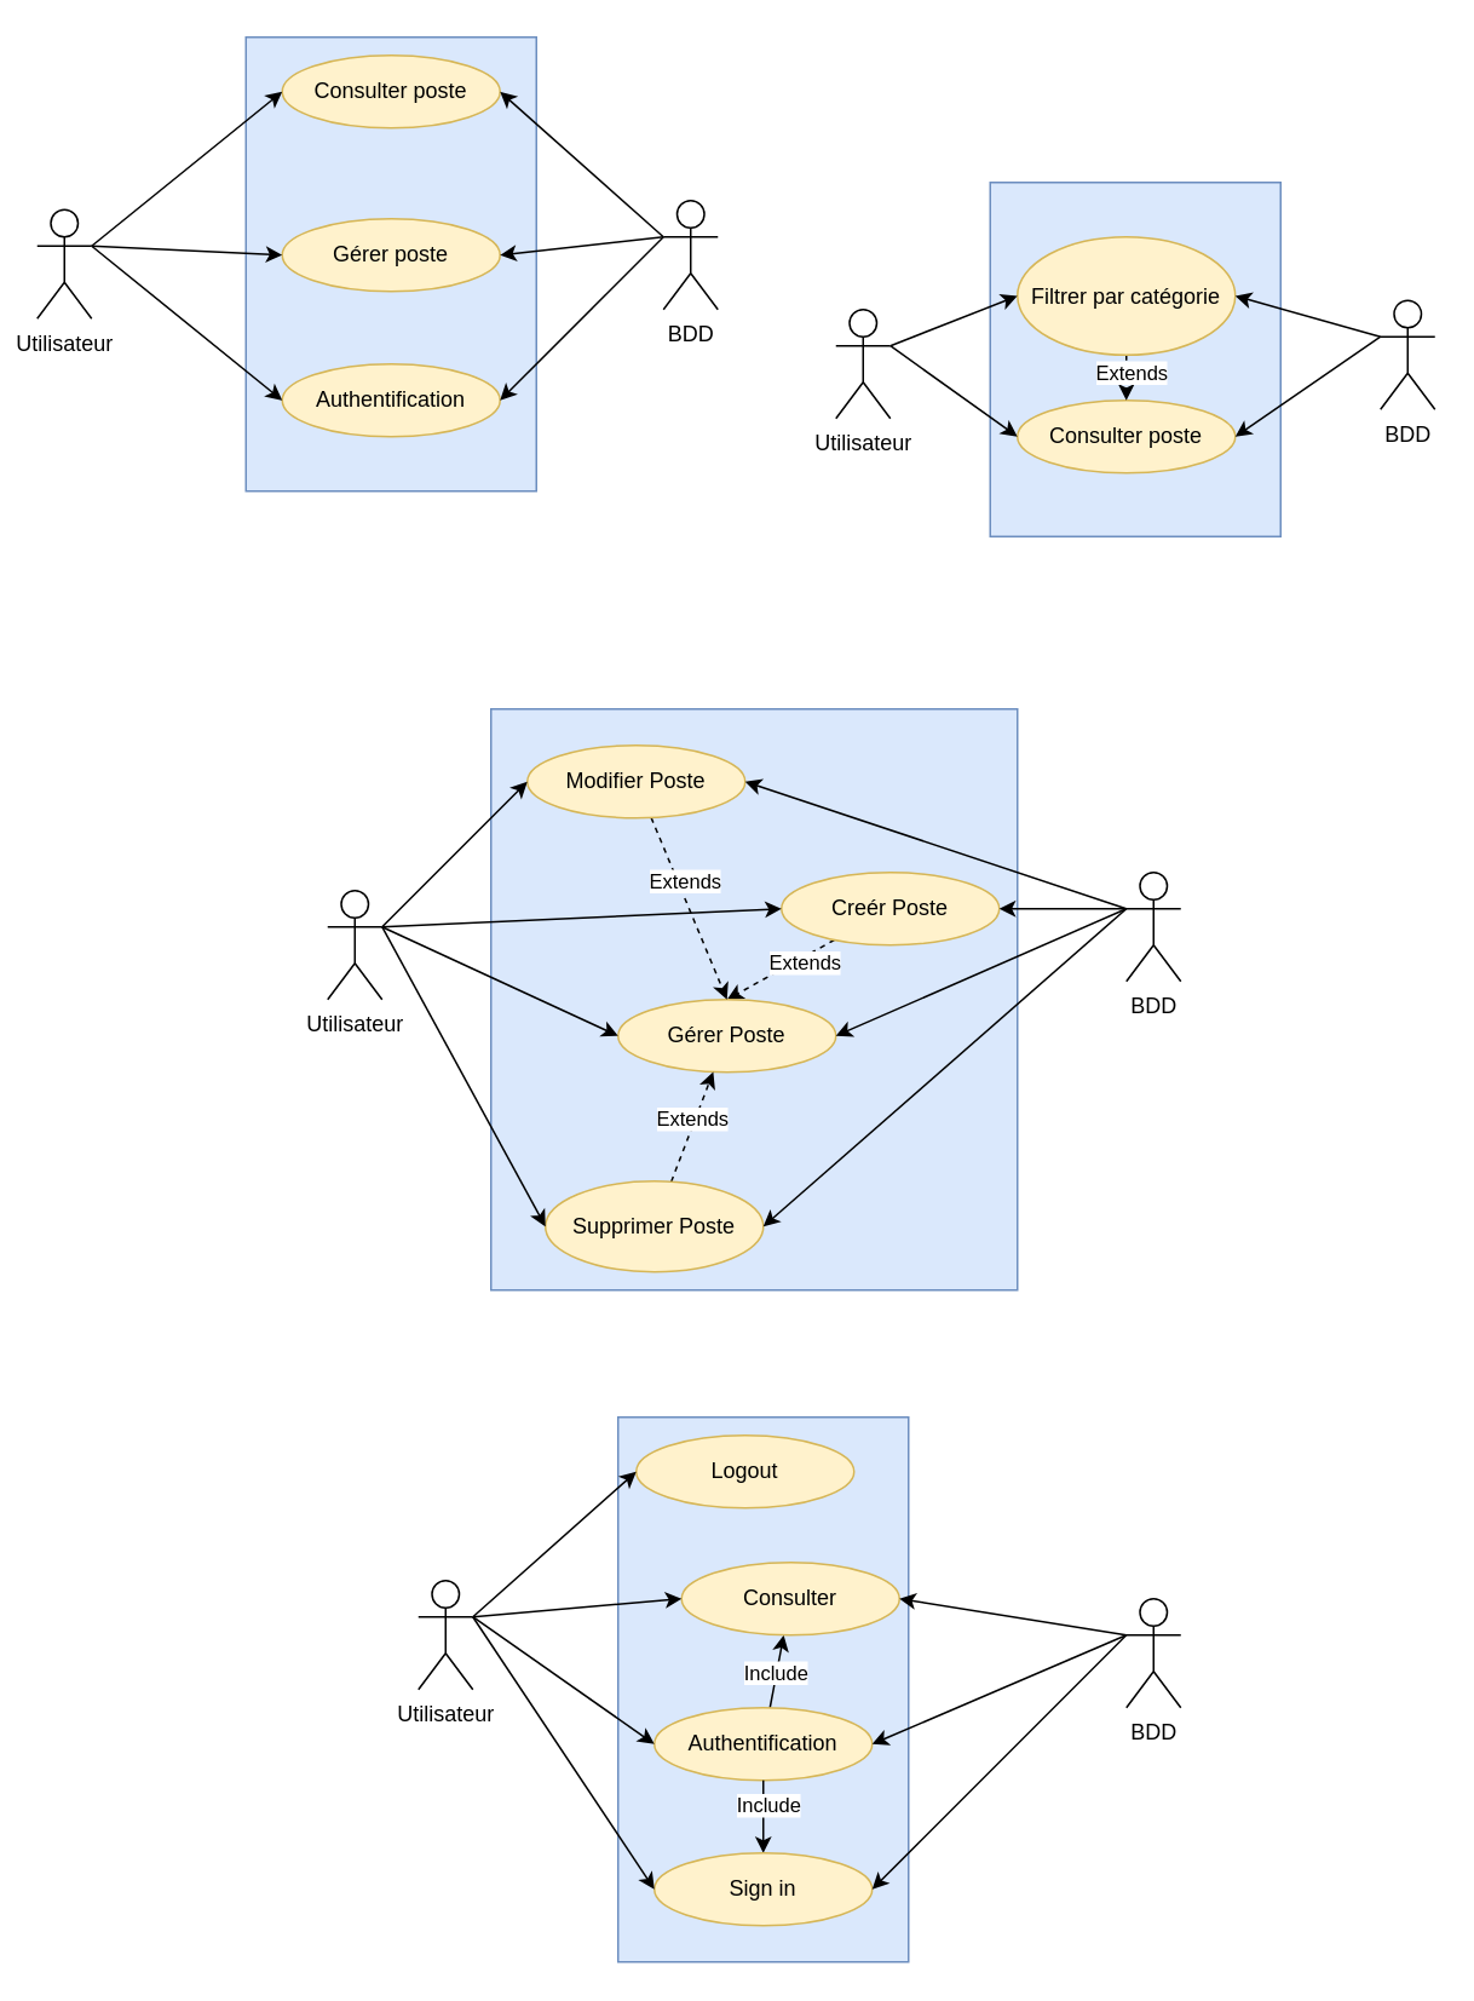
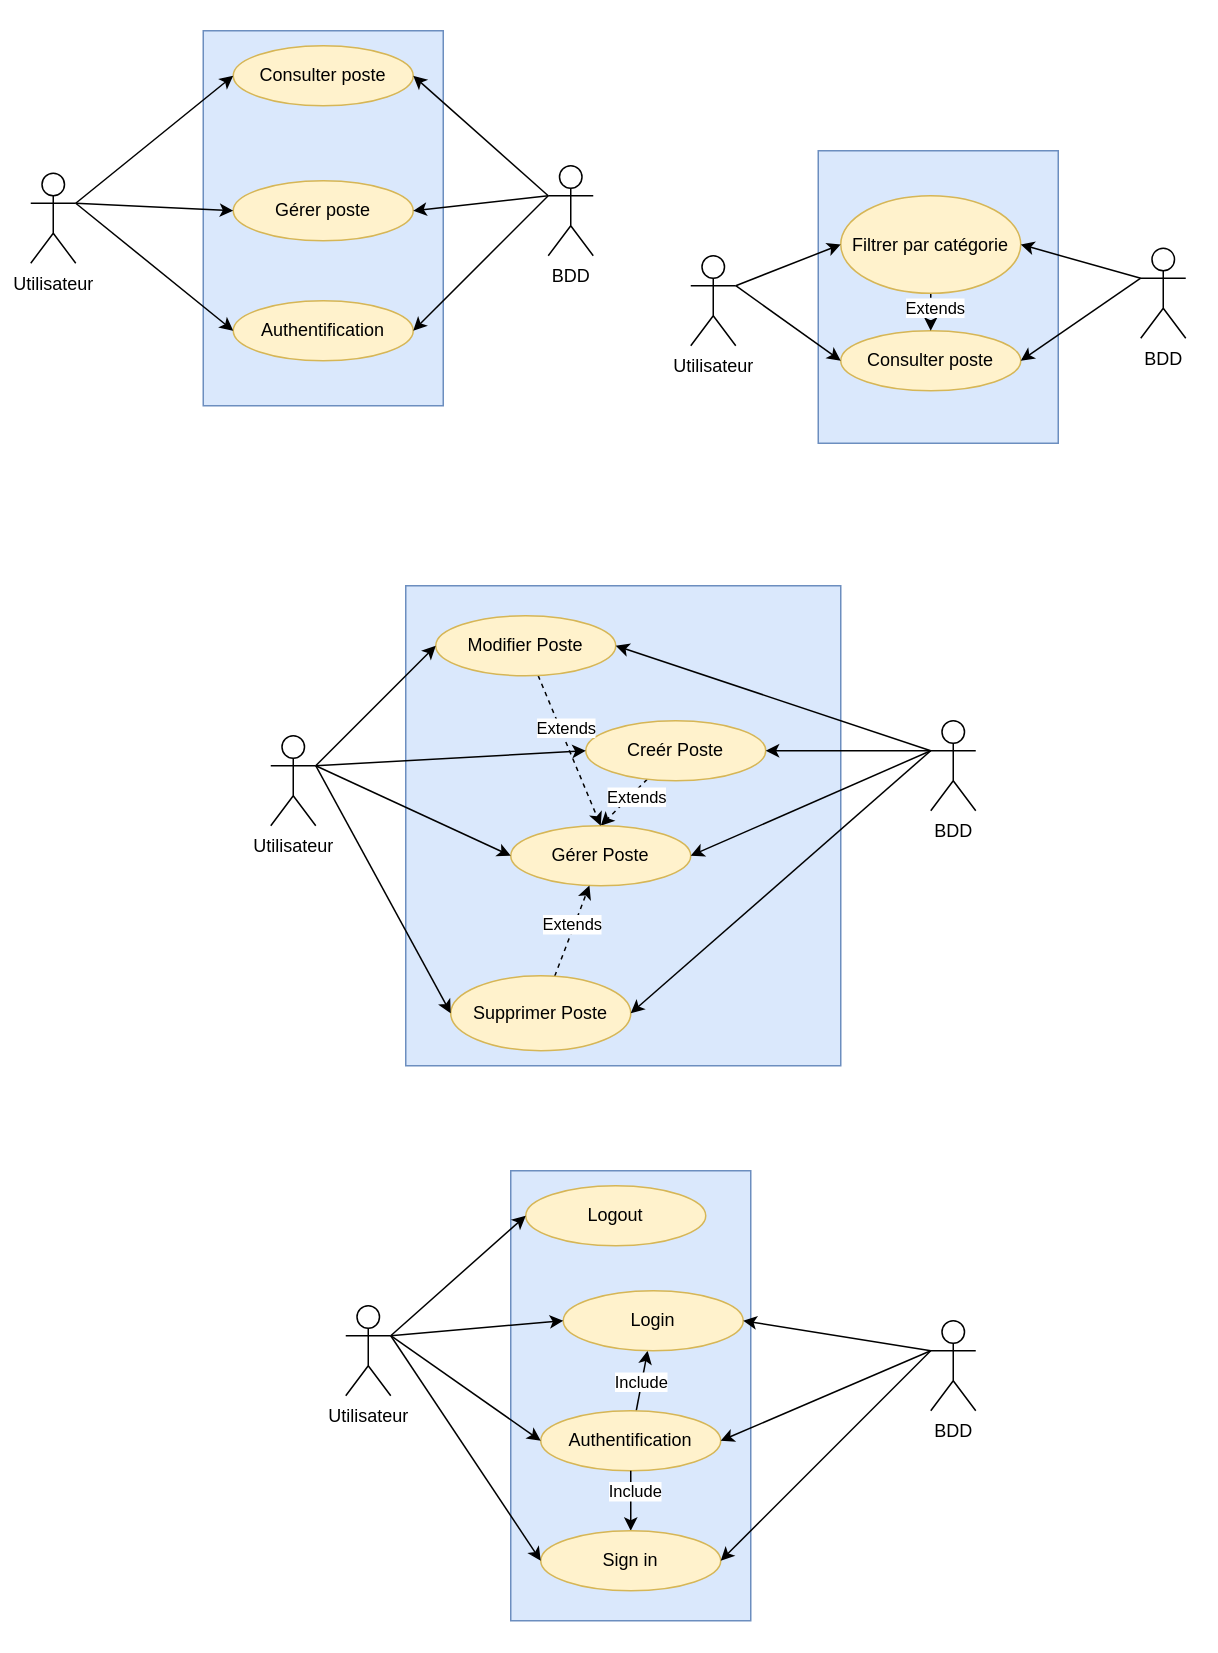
  <mxCell id="0" />
  <mxCell id="1" parent="0" />
  <mxCell id="2" value="" style="rounded=0;whiteSpace=wrap;html=1;fillColor=#dae8fc;strokeColor=#6c8ebf;" vertex="1" parent="1"><mxGeometry x="135" y="20" width="160" height="250" as="geometry" /></mxCell>
  <mxCell id="3" value="Consulter poste" style="ellipse;whiteSpace=wrap;html=1;fillColor=#fff2cc;strokeColor=#d6b656;" vertex="1" parent="1"><mxGeometry x="155" y="30" width="120" height="40" as="geometry" /></mxCell>
  <mxCell id="4" value="Gérer poste" style="ellipse;whiteSpace=wrap;html=1;fillColor=#fff2cc;strokeColor=#d6b656;" vertex="1" parent="1"><mxGeometry x="155" y="120" width="120" height="40" as="geometry" /></mxCell>
  <mxCell id="5" value="Authentification" style="ellipse;whiteSpace=wrap;html=1;fillColor=#fff2cc;strokeColor=#d6b656;" vertex="1" parent="1"><mxGeometry x="155" y="200" width="120" height="40" as="geometry" /></mxCell>
  <mxCell id="6" style="edgeStyle=none;html=1;exitX=1;exitY=0.333;exitDx=0;exitDy=0;exitPerimeter=0;entryX=0;entryY=0.5;entryDx=0;entryDy=0;" edge="1" parent="1" source="7" target="3"><mxGeometry relative="1" as="geometry" /></mxCell>
  <mxCell id="7" value="Utilisateur" style="shape=umlActor;verticalLabelPosition=bottom;verticalAlign=top;html=1;outlineConnect=0;" vertex="1" parent="1"><mxGeometry x="20" y="115" width="30" height="60" as="geometry" /></mxCell>
  <mxCell id="8" style="edgeStyle=none;html=1;exitX=1;exitY=0.333;exitDx=0;exitDy=0;exitPerimeter=0;entryX=0;entryY=0.5;entryDx=0;entryDy=0;" edge="1" parent="1" source="7" target="4"><mxGeometry relative="1" as="geometry" /></mxCell>
  <mxCell id="9" style="edgeStyle=none;html=1;exitX=1;exitY=0.333;exitDx=0;exitDy=0;exitPerimeter=0;entryX=0;entryY=0.5;entryDx=0;entryDy=0;" edge="1" parent="1" source="7" target="5"><mxGeometry relative="1" as="geometry" /></mxCell>
  <mxCell id="10" style="edgeStyle=none;html=1;entryX=1;entryY=0.5;entryDx=0;entryDy=0;exitX=0;exitY=0.333;exitDx=0;exitDy=0;exitPerimeter=0;" edge="1" parent="1" source="11" target="3"><mxGeometry relative="1" as="geometry" /></mxCell>
  <mxCell id="11" value="BDD" style="shape=umlActor;verticalLabelPosition=bottom;verticalAlign=top;html=1;outlineConnect=0;" vertex="1" parent="1"><mxGeometry x="365" y="110" width="30" height="60" as="geometry" /></mxCell>
  <mxCell id="12" style="edgeStyle=none;html=1;entryX=1;entryY=0.5;entryDx=0;entryDy=0;exitX=0;exitY=0.333;exitDx=0;exitDy=0;exitPerimeter=0;" edge="1" parent="1" source="11" target="4"><mxGeometry relative="1" as="geometry" /></mxCell>
  <mxCell id="13" style="edgeStyle=none;html=1;entryX=1;entryY=0.5;entryDx=0;entryDy=0;exitX=0;exitY=0.333;exitDx=0;exitDy=0;exitPerimeter=0;" edge="1" parent="1" source="11" target="5"><mxGeometry relative="1" as="geometry" /></mxCell>
  <mxCell id="14" value="" style="rounded=0;whiteSpace=wrap;html=1;fillColor=#dae8fc;strokeColor=#6c8ebf;" vertex="1" parent="1"><mxGeometry x="340" y="780" width="160" height="300" as="geometry" /></mxCell>
  <mxCell id="15" value="" style="edgeStyle=none;html=1;" edge="1" parent="1" source="18" target="17"><mxGeometry relative="1" as="geometry" /></mxCell>
  <mxCell id="16" value="Include" style="edgeLabel;html=1;align=center;verticalAlign=middle;resizable=0;points=[];" vertex="1" connectable="0" parent="15"><mxGeometry y="1" relative="1" as="geometry"><mxPoint as="offset" /></mxGeometry></mxCell>
- <mxCell id="17" value="Consulter" style="ellipse;whiteSpace=wrap;html=1;fillColor=#fff2cc;strokeColor=#d6b656;" vertex="1" parent="1"><mxGeometry x="375" y="860" width="120" height="40" as="geometry" /></mxCell>
+ <mxCell id="17" value="Login" style="ellipse;whiteSpace=wrap;html=1;fillColor=#fff2cc;strokeColor=#d6b656;" vertex="1" parent="1"><mxGeometry x="375" y="860" width="120" height="40" as="geometry" /></mxCell>
  <mxCell id="18" value="Authentification" style="ellipse;whiteSpace=wrap;html=1;fillColor=#fff2cc;strokeColor=#d6b656;" vertex="1" parent="1"><mxGeometry x="360" y="940" width="120" height="40" as="geometry" /></mxCell>
  <mxCell id="19" style="edgeStyle=none;html=1;exitX=1;exitY=0.333;exitDx=0;exitDy=0;exitPerimeter=0;entryX=0;entryY=0.5;entryDx=0;entryDy=0;" edge="1" source="20" target="17" parent="1"><mxGeometry relative="1" as="geometry" /></mxCell>
  <mxCell id="20" value="Utilisateur" style="shape=umlActor;verticalLabelPosition=bottom;verticalAlign=top;html=1;outlineConnect=0;" vertex="1" parent="1"><mxGeometry x="230" y="870" width="30" height="60" as="geometry" /></mxCell>
  <mxCell id="21" style="edgeStyle=none;html=1;exitX=1;exitY=0.333;exitDx=0;exitDy=0;exitPerimeter=0;entryX=0;entryY=0.5;entryDx=0;entryDy=0;" edge="1" source="20" target="18" parent="1"><mxGeometry relative="1" as="geometry" /></mxCell>
  <mxCell id="22" style="edgeStyle=none;html=1;entryX=1;entryY=0.5;entryDx=0;entryDy=0;exitX=0;exitY=0.333;exitDx=0;exitDy=0;exitPerimeter=0;" edge="1" source="23" target="17" parent="1"><mxGeometry relative="1" as="geometry" /></mxCell>
  <mxCell id="23" value="BDD" style="shape=umlActor;verticalLabelPosition=bottom;verticalAlign=top;html=1;outlineConnect=0;" vertex="1" parent="1"><mxGeometry x="620" y="880" width="30" height="60" as="geometry" /></mxCell>
  <mxCell id="24" style="edgeStyle=none;html=1;entryX=1;entryY=0.5;entryDx=0;entryDy=0;exitX=0;exitY=0.333;exitDx=0;exitDy=0;exitPerimeter=0;" edge="1" source="23" target="18" parent="1"><mxGeometry relative="1" as="geometry" /></mxCell>
  <mxCell id="25" value="Utilisateur" style="shape=umlActor;verticalLabelPosition=bottom;verticalAlign=top;html=1;outlineConnect=0;" vertex="1" parent="1"><mxGeometry x="180" y="490" width="30" height="60" as="geometry" /></mxCell>
  <mxCell id="26" value="BDD" style="shape=umlActor;verticalLabelPosition=bottom;verticalAlign=top;html=1;outlineConnect=0;" vertex="1" parent="1"><mxGeometry x="620" y="480" width="30" height="60" as="geometry" /></mxCell>
  <mxCell id="27" value="" style="rounded=0;whiteSpace=wrap;html=1;fillColor=#dae8fc;strokeColor=#6c8ebf;" vertex="1" parent="1"><mxGeometry x="270" y="390" width="290" height="320" as="geometry" /></mxCell>
  <mxCell id="28" style="edgeStyle=none;html=1;entryX=0.5;entryY=0;entryDx=0;entryDy=0;dashed=1;" edge="1" parent="1" source="30" target="31"><mxGeometry relative="1" as="geometry" /></mxCell>
  <mxCell id="29" value="Extends" style="edgeLabel;html=1;align=center;verticalAlign=middle;resizable=0;points=[];" vertex="1" connectable="0" parent="28"><mxGeometry x="-0.378" y="3" relative="1" as="geometry"><mxPoint as="offset" /></mxGeometry></mxCell>
- <mxCell id="30" value="Creér Poste" style="ellipse;whiteSpace=wrap;html=1;fillColor=#fff2cc;strokeColor=#d6b656;" vertex="1" parent="1"><mxGeometry x="430" y="480" width="120" height="40" as="geometry" /></mxCell>
+ <mxCell id="30" value="Creér Poste" style="ellipse;whiteSpace=wrap;html=1;fillColor=#fff2cc;strokeColor=#d6b656;" vertex="1" parent="1"><mxGeometry x="390" y="480" width="120" height="40" as="geometry" /></mxCell>
  <mxCell id="31" value="Gérer Poste" style="ellipse;whiteSpace=wrap;html=1;fillColor=#fff2cc;strokeColor=#d6b656;" vertex="1" parent="1"><mxGeometry x="340" y="550" width="120" height="40" as="geometry" /></mxCell>
  <mxCell id="32" style="edgeStyle=none;html=1;entryX=0.5;entryY=0;entryDx=0;entryDy=0;dashed=1;" edge="1" parent="1" source="34" target="31"><mxGeometry relative="1" as="geometry" /></mxCell>
  <mxCell id="33" value="Extends" style="edgeLabel;html=1;align=center;verticalAlign=middle;resizable=0;points=[];" vertex="1" connectable="0" parent="32"><mxGeometry x="-0.282" y="3" relative="1" as="geometry"><mxPoint as="offset" /></mxGeometry></mxCell>
  <mxCell id="34" value="Modifier Poste" style="ellipse;whiteSpace=wrap;html=1;fillColor=#fff2cc;strokeColor=#d6b656;" vertex="1" parent="1"><mxGeometry x="290" y="410" width="120" height="40" as="geometry" /></mxCell>
  <mxCell id="35" value="" style="edgeStyle=none;html=1;dashed=1;" edge="1" parent="1" source="37" target="31"><mxGeometry relative="1" as="geometry" /></mxCell>
  <mxCell id="36" value="Extends" style="edgeLabel;html=1;align=center;verticalAlign=middle;resizable=0;points=[];" vertex="1" connectable="0" parent="35"><mxGeometry x="0.143" y="2" relative="1" as="geometry"><mxPoint as="offset" /></mxGeometry></mxCell>
  <mxCell id="37" value="Supprimer Poste" style="ellipse;whiteSpace=wrap;html=1;fillColor=#fff2cc;strokeColor=#d6b656;" vertex="1" parent="1"><mxGeometry x="300" y="650" width="120" height="50" as="geometry" /></mxCell>
  <mxCell id="38" style="edgeStyle=none;html=1;entryX=0;entryY=0.5;entryDx=0;entryDy=0;exitX=1;exitY=0.333;exitDx=0;exitDy=0;exitPerimeter=0;" edge="1" parent="1" source="25" target="34"><mxGeometry relative="1" as="geometry" /></mxCell>
  <mxCell id="39" style="edgeStyle=none;html=1;entryX=0;entryY=0.5;entryDx=0;entryDy=0;exitX=1;exitY=0.333;exitDx=0;exitDy=0;exitPerimeter=0;" edge="1" parent="1" source="25" target="31"><mxGeometry relative="1" as="geometry" /></mxCell>
  <mxCell id="40" style="edgeStyle=none;html=1;entryX=0;entryY=0.5;entryDx=0;entryDy=0;exitX=1;exitY=0.333;exitDx=0;exitDy=0;exitPerimeter=0;" edge="1" parent="1" source="25" target="37"><mxGeometry relative="1" as="geometry" /></mxCell>
  <mxCell id="41" style="edgeStyle=none;html=1;entryX=0;entryY=0.5;entryDx=0;entryDy=0;exitX=1;exitY=0.333;exitDx=0;exitDy=0;exitPerimeter=0;" edge="1" parent="1" source="25" target="30"><mxGeometry relative="1" as="geometry" /></mxCell>
  <mxCell id="42" style="edgeStyle=none;html=1;exitX=0;exitY=0.333;exitDx=0;exitDy=0;exitPerimeter=0;entryX=1;entryY=0.5;entryDx=0;entryDy=0;" edge="1" parent="1" source="26" target="34"><mxGeometry relative="1" as="geometry" /></mxCell>
  <mxCell id="43" style="edgeStyle=none;html=1;exitX=0;exitY=0.333;exitDx=0;exitDy=0;exitPerimeter=0;entryX=1;entryY=0.5;entryDx=0;entryDy=0;" edge="1" parent="1" source="26" target="31"><mxGeometry relative="1" as="geometry" /></mxCell>
  <mxCell id="44" style="edgeStyle=none;html=1;exitX=0;exitY=0.333;exitDx=0;exitDy=0;exitPerimeter=0;entryX=1;entryY=0.5;entryDx=0;entryDy=0;" edge="1" parent="1" source="26" target="30"><mxGeometry relative="1" as="geometry" /></mxCell>
  <mxCell id="45" style="edgeStyle=none;html=1;exitX=0;exitY=0.333;exitDx=0;exitDy=0;exitPerimeter=0;entryX=1;entryY=0.5;entryDx=0;entryDy=0;" edge="1" parent="1" source="26" target="37"><mxGeometry relative="1" as="geometry" /></mxCell>
  <mxCell id="46" value="" style="edgeStyle=none;html=1;" edge="1" parent="1" source="18" target="48"><mxGeometry relative="1" as="geometry" /></mxCell>
  <mxCell id="47" value="Include" style="edgeLabel;html=1;align=center;verticalAlign=middle;resizable=0;points=[];" vertex="1" connectable="0" parent="46"><mxGeometry x="-0.354" y="2" relative="1" as="geometry"><mxPoint as="offset" /></mxGeometry></mxCell>
  <mxCell id="48" value="Sign in" style="ellipse;whiteSpace=wrap;html=1;fillColor=#fff2cc;strokeColor=#d6b656;" vertex="1" parent="1"><mxGeometry x="360" y="1020" width="120" height="40" as="geometry" /></mxCell>
  <mxCell id="49" style="edgeStyle=none;html=1;exitX=1;exitY=0.333;exitDx=0;exitDy=0;exitPerimeter=0;entryX=0;entryY=0.5;entryDx=0;entryDy=0;" edge="1" parent="1" source="20" target="48"><mxGeometry relative="1" as="geometry" /></mxCell>
  <mxCell id="50" style="edgeStyle=none;html=1;entryX=1;entryY=0.5;entryDx=0;entryDy=0;exitX=0;exitY=0.333;exitDx=0;exitDy=0;exitPerimeter=0;" edge="1" parent="1" source="23" target="48"><mxGeometry relative="1" as="geometry" /></mxCell>
  <mxCell id="51" value="Logout" style="ellipse;whiteSpace=wrap;html=1;fillColor=#fff2cc;strokeColor=#d6b656;" vertex="1" parent="1"><mxGeometry x="350" y="790" width="120" height="40" as="geometry" /></mxCell>
  <mxCell id="52" style="edgeStyle=none;html=1;exitX=1;exitY=0.333;exitDx=0;exitDy=0;exitPerimeter=0;entryX=0;entryY=0.5;entryDx=0;entryDy=0;" edge="1" parent="1" source="20" target="51"><mxGeometry relative="1" as="geometry" /></mxCell>
  <mxCell id="53" value="" style="rounded=0;whiteSpace=wrap;html=1;fillColor=#dae8fc;strokeColor=#6c8ebf;" vertex="1" parent="1"><mxGeometry x="545" y="100" width="160" height="195" as="geometry" /></mxCell>
  <mxCell id="54" value="Consulter poste" style="ellipse;whiteSpace=wrap;html=1;fillColor=#fff2cc;strokeColor=#d6b656;" vertex="1" parent="1"><mxGeometry x="560" y="220" width="120" height="40" as="geometry" /></mxCell>
  <mxCell id="55" value="" style="edgeStyle=none;html=1;dashed=1;" edge="1" parent="1" source="57" target="54"><mxGeometry relative="1" as="geometry" /></mxCell>
  <mxCell id="56" value="Extends" style="edgeLabel;html=1;align=center;verticalAlign=middle;resizable=0;points=[];" vertex="1" connectable="0" parent="55"><mxGeometry x="-0.308" y="2" relative="1" as="geometry"><mxPoint as="offset" /></mxGeometry></mxCell>
  <mxCell id="57" value="Filtrer par catégorie" style="ellipse;whiteSpace=wrap;html=1;fillColor=#fff2cc;strokeColor=#d6b656;" vertex="1" parent="1"><mxGeometry x="560" y="130" width="120" height="65" as="geometry" /></mxCell>
  <mxCell id="58" style="edgeStyle=none;html=1;exitX=1;exitY=0.333;exitDx=0;exitDy=0;exitPerimeter=0;entryX=0;entryY=0.5;entryDx=0;entryDy=0;" edge="1" source="59" target="54" parent="1"><mxGeometry relative="1" as="geometry" /></mxCell>
  <mxCell id="59" value="Utilisateur" style="shape=umlActor;verticalLabelPosition=bottom;verticalAlign=top;html=1;outlineConnect=0;" vertex="1" parent="1"><mxGeometry x="460" y="170" width="30" height="60" as="geometry" /></mxCell>
  <mxCell id="60" style="edgeStyle=none;html=1;exitX=1;exitY=0.333;exitDx=0;exitDy=0;exitPerimeter=0;entryX=0;entryY=0.5;entryDx=0;entryDy=0;" edge="1" source="59" target="57" parent="1"><mxGeometry relative="1" as="geometry" /></mxCell>
  <mxCell id="61" style="edgeStyle=none;html=1;entryX=1;entryY=0.5;entryDx=0;entryDy=0;exitX=0;exitY=0.333;exitDx=0;exitDy=0;exitPerimeter=0;" edge="1" source="62" target="54" parent="1"><mxGeometry relative="1" as="geometry" /></mxCell>
  <mxCell id="62" value="BDD" style="shape=umlActor;verticalLabelPosition=bottom;verticalAlign=top;html=1;outlineConnect=0;" vertex="1" parent="1"><mxGeometry x="760" y="165" width="30" height="60" as="geometry" /></mxCell>
  <mxCell id="63" style="edgeStyle=none;html=1;entryX=1;entryY=0.5;entryDx=0;entryDy=0;exitX=0;exitY=0.333;exitDx=0;exitDy=0;exitPerimeter=0;" edge="1" source="62" target="57" parent="1"><mxGeometry relative="1" as="geometry" /></mxCell>
